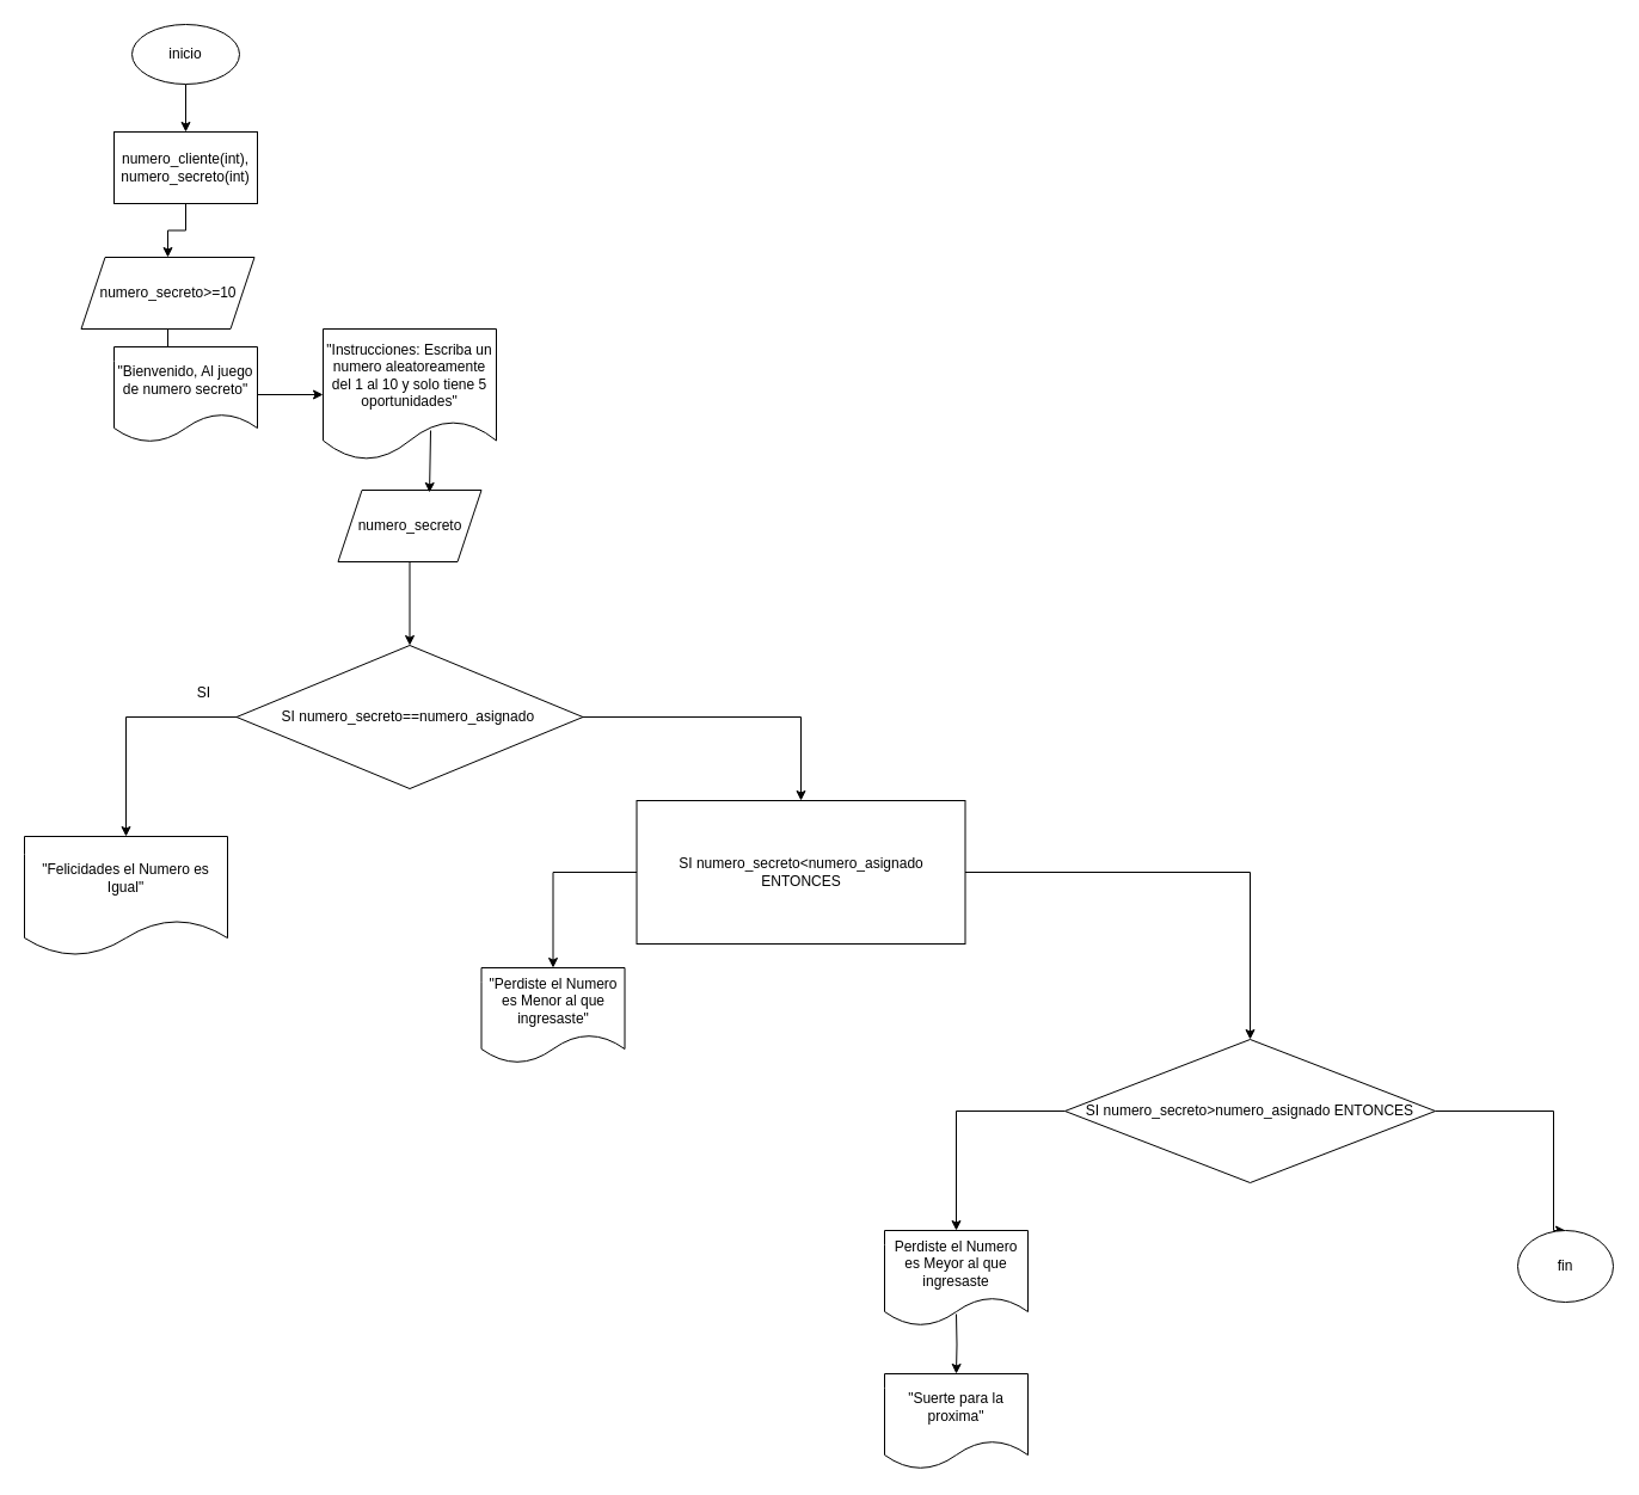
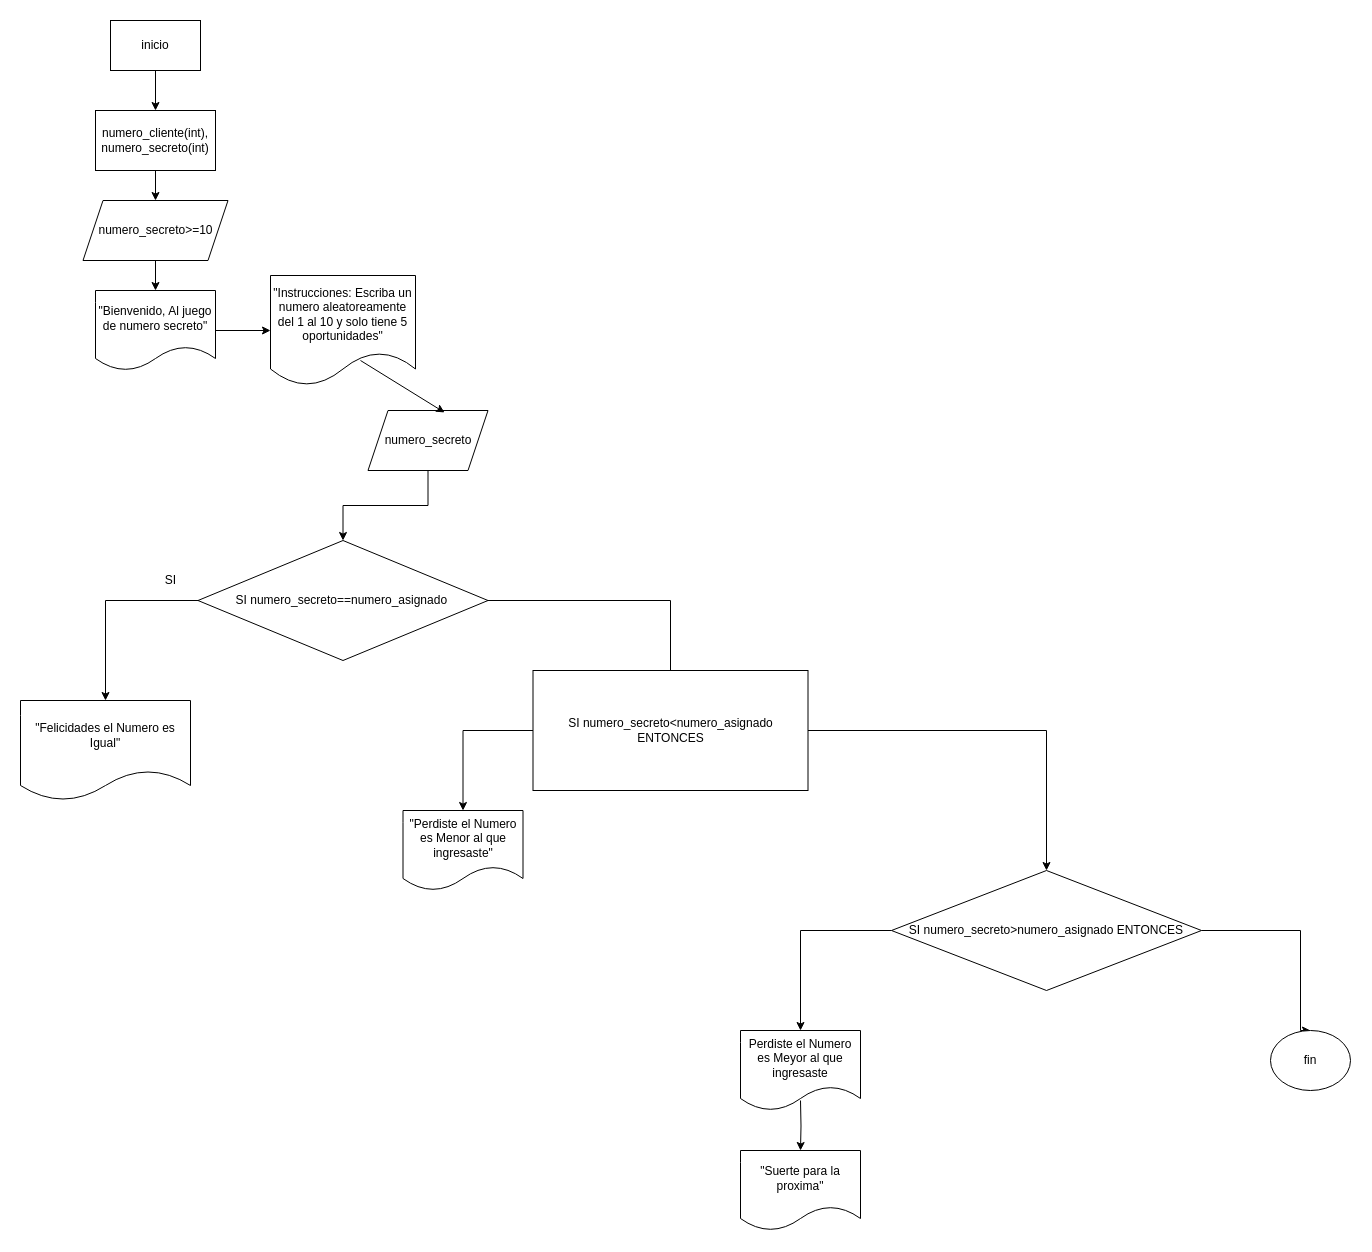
  <mxCell id="0" />
  <mxCell id="1" parent="0" />
  <mxCell id="2" value="" style="edgeStyle=orthogonalEdgeStyle;rounded=0;orthogonalLoop=1;jettySize=auto;html=1;" edge="1" parent="1" source="3" target="5"><mxGeometry relative="1" as="geometry" /></mxCell>
- <mxCell id="3" value="inicio" style="ellipse;whiteSpace=wrap;html=1;" vertex="1" parent="1"><mxGeometry x="110" y="20" width="90" height="50" as="geometry" /></mxCell>
+ <mxCell id="3" value="inicio" style="whiteSpace=wrap;html=1;rounded=0;" vertex="1" parent="1"><mxGeometry x="110" y="20" width="90" height="50" as="geometry" /></mxCell>
  <mxCell id="4" value="" style="edgeStyle=orthogonalEdgeStyle;rounded=0;orthogonalLoop=1;jettySize=auto;html=1;" edge="1" parent="1" source="5" target="7"><mxGeometry relative="1" as="geometry" /></mxCell>
  <mxCell id="5" value="numero_cliente(int), numero_secreto(int)" style="whiteSpace=wrap;html=1;" vertex="1" parent="1"><mxGeometry x="95" y="110" width="120" height="60" as="geometry" /></mxCell>
  <mxCell id="6" value="" style="edgeStyle=orthogonalEdgeStyle;rounded=0;orthogonalLoop=1;jettySize=auto;html=1;" edge="1" parent="1" source="7" target="9"><mxGeometry relative="1" as="geometry" /></mxCell>
- <mxCell id="7" value="numero_secreto&amp;gt;=10" style="shape=parallelogram;perimeter=parallelogramPerimeter;whiteSpace=wrap;html=1;fixedSize=1;" vertex="1" parent="1"><mxGeometry x="67.5" y="215" width="145" height="60" as="geometry" /></mxCell>
+ <mxCell id="7" value="numero_secreto&amp;gt;=10" style="shape=parallelogram;perimeter=parallelogramPerimeter;whiteSpace=wrap;html=1;fixedSize=1;" vertex="1" parent="1"><mxGeometry x="82.5" y="200" width="145" height="60" as="geometry" /></mxCell>
  <mxCell id="8" value="" style="edgeStyle=orthogonalEdgeStyle;rounded=0;orthogonalLoop=1;jettySize=auto;html=1;" edge="1" parent="1" source="9" target="10"><mxGeometry relative="1" as="geometry" /></mxCell>
  <mxCell id="9" value="&quot;Bienvenido, Al juego de numero secreto&quot;" style="shape=document;whiteSpace=wrap;html=1;boundedLbl=1;" vertex="1" parent="1"><mxGeometry x="95" y="290" width="120" height="80" as="geometry" /></mxCell>
  <mxCell id="10" value="&quot;Instrucciones: Escriba un numero aleatoreamente del 1 al 10 y solo tiene 5 oportunidades&quot;" style="shape=document;whiteSpace=wrap;html=1;boundedLbl=1;" vertex="1" parent="1"><mxGeometry x="270" y="275" width="145" height="110" as="geometry" /></mxCell>
  <mxCell id="11" value="" style="edgeStyle=orthogonalEdgeStyle;rounded=0;orthogonalLoop=1;jettySize=auto;html=1;" edge="1" parent="1" source="12" target="16"><mxGeometry relative="1" as="geometry" /></mxCell>
- <mxCell id="12" value="numero_secreto" style="shape=parallelogram;perimeter=parallelogramPerimeter;whiteSpace=wrap;html=1;fixedSize=1;" vertex="1" parent="1"><mxGeometry x="282.5" y="410" width="120" height="60" as="geometry" /></mxCell>
+ <mxCell id="12" value="numero_secreto" style="shape=parallelogram;perimeter=parallelogramPerimeter;whiteSpace=wrap;html=1;fixedSize=1;" vertex="1" parent="1"><mxGeometry x="367.5" y="410" width="120" height="60" as="geometry" /></mxCell>
  <mxCell id="13" value="" style="endArrow=classic;html=1;rounded=0;entryX=0.638;entryY=0.033;entryDx=0;entryDy=0;entryPerimeter=0;" edge="1" parent="1" target="12"><mxGeometry width="50" height="50" relative="1" as="geometry"><mxPoint x="360" y="360" as="sourcePoint" /><mxPoint x="410" y="310" as="targetPoint" /><Array as="points" /></mxGeometry></mxCell>
  <mxCell id="14" value="" style="edgeStyle=orthogonalEdgeStyle;rounded=0;orthogonalLoop=1;jettySize=auto;html=1;" edge="1" parent="1" source="16" target="17"><mxGeometry relative="1" as="geometry" /></mxCell>
- <mxCell id="15" value="" style="edgeStyle=orthogonalEdgeStyle;rounded=0;orthogonalLoop=1;jettySize=auto;html=1;" edge="1" parent="1" source="16" target="21"><mxGeometry relative="1" as="geometry" /></mxCell>
+ <mxCell id="15" value="" style="edgeStyle=orthogonalEdgeStyle;rounded=0;orthogonalLoop=1;jettySize=auto;html=1;endArrow=none;" edge="1" parent="1" source="16" target="21"><mxGeometry relative="1" as="geometry" /></mxCell>
  <mxCell id="16" value="SI numero_secreto==numero_asignado&amp;nbsp;" style="rhombus;whiteSpace=wrap;html=1;" vertex="1" parent="1"><mxGeometry x="197.5" y="540" width="290" height="120" as="geometry" /></mxCell>
  <mxCell id="17" value="&quot;Felicidades el Numero es Igual&quot;" style="shape=document;whiteSpace=wrap;html=1;boundedLbl=1;" vertex="1" parent="1"><mxGeometry x="20" y="700" width="170" height="100" as="geometry" /></mxCell>
  <mxCell id="18" value="SI" style="text;html=1;align=center;verticalAlign=middle;resizable=0;points=[];autosize=1;strokeColor=none;fillColor=none;" vertex="1" parent="1"><mxGeometry x="155" y="565" width="30" height="30" as="geometry" /></mxCell>
  <mxCell id="19" value="" style="edgeStyle=orthogonalEdgeStyle;rounded=0;orthogonalLoop=1;jettySize=auto;html=1;" edge="1" parent="1" source="21" target="22"><mxGeometry relative="1" as="geometry" /></mxCell>
  <mxCell id="20" value="" style="edgeStyle=orthogonalEdgeStyle;rounded=0;orthogonalLoop=1;jettySize=auto;html=1;" edge="1" parent="1" source="21" target="25"><mxGeometry relative="1" as="geometry" /></mxCell>
  <mxCell id="21" value="SI numero_secreto&amp;lt;numero_asignado ENTONCES" style="whiteSpace=wrap;html=1;rounded=0;" vertex="1" parent="1"><mxGeometry x="532.5" y="670" width="275" height="120" as="geometry" /></mxCell>
  <mxCell id="22" value="&quot;Perdiste el Numero es Menor al que ingresaste&quot;" style="shape=document;whiteSpace=wrap;html=1;boundedLbl=1;" vertex="1" parent="1"><mxGeometry x="402.5" y="810" width="120" height="80" as="geometry" /></mxCell>
  <mxCell id="23" value="" style="edgeStyle=orthogonalEdgeStyle;rounded=0;orthogonalLoop=1;jettySize=auto;html=1;" edge="1" parent="1" source="25" target="27"><mxGeometry relative="1" as="geometry" /></mxCell>
  <mxCell id="24" value="" style="edgeStyle=orthogonalEdgeStyle;rounded=0;orthogonalLoop=1;jettySize=auto;html=1;entryX=0.5;entryY=0;entryDx=0;entryDy=0;" edge="1" parent="1" source="25" target="28"><mxGeometry relative="1" as="geometry"><mxPoint x="1400" y="1030" as="targetPoint" /><Array as="points"><mxPoint x="1300" y="930" /></Array></mxGeometry></mxCell>
  <mxCell id="25" value="SI numero_secreto&amp;gt;numero_asignado ENTONCES" style="rhombus;whiteSpace=wrap;html=1;" vertex="1" parent="1"><mxGeometry x="891" y="870" width="310" height="120" as="geometry" /></mxCell>
  <mxCell id="26" value="" style="edgeStyle=orthogonalEdgeStyle;rounded=0;orthogonalLoop=1;jettySize=auto;html=1;entryX=0.5;entryY=0;entryDx=0;entryDy=0;" edge="1" parent="1" target="29"><mxGeometry relative="1" as="geometry"><mxPoint x="800" y="1100" as="sourcePoint" /><mxPoint x="800" y="1140" as="targetPoint" /></mxGeometry></mxCell>
  <mxCell id="27" value="Perdiste el Numero es Meyor al que ingresaste" style="shape=document;whiteSpace=wrap;html=1;boundedLbl=1;" vertex="1" parent="1"><mxGeometry x="740" y="1030" width="120" height="80" as="geometry" /></mxCell>
  <mxCell id="28" value="fin" style="ellipse;whiteSpace=wrap;html=1;" vertex="1" parent="1"><mxGeometry x="1270" y="1030" width="80" height="60" as="geometry" /></mxCell>
  <mxCell id="29" value="&quot;Suerte para la proxima&quot;" style="shape=document;whiteSpace=wrap;html=1;boundedLbl=1;" vertex="1" parent="1"><mxGeometry x="740" y="1150" width="120" height="80" as="geometry" /></mxCell>
